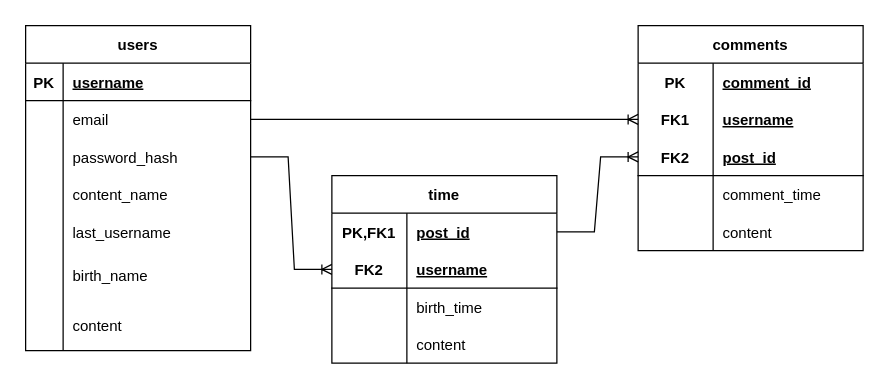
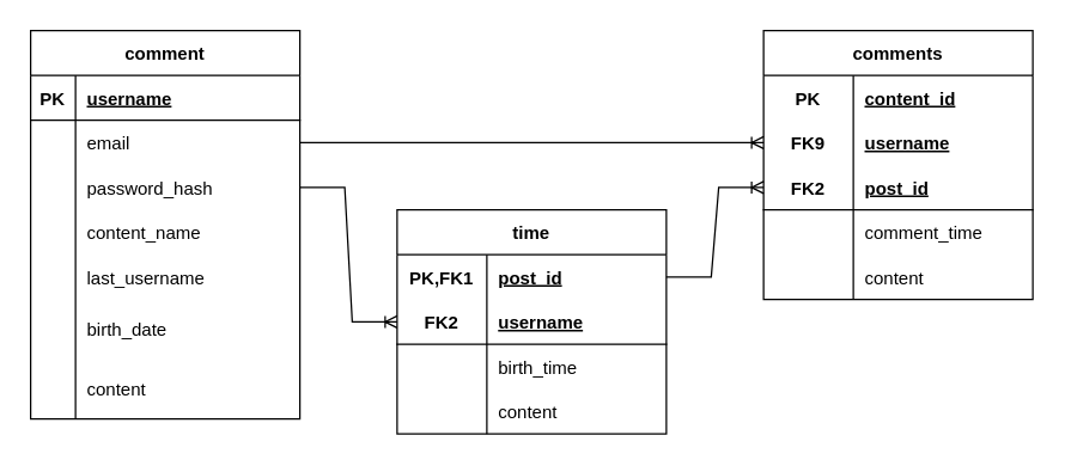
  <mxCell id="0" />
  <mxCell id="1" parent="0" />
- <mxCell id="2" value="users" style="shape=table;startSize=30;container=1;collapsible=1;childLayout=tableLayout;fixedRows=1;rowLines=0;fontStyle=1;align=center;resizeLast=1;" vertex="1" parent="1"><mxGeometry x="20" y="20" width="180" height="260" as="geometry" /></mxCell>
+ <mxCell id="2" value="comment" style="shape=table;startSize=30;container=1;collapsible=1;childLayout=tableLayout;fixedRows=1;rowLines=0;fontStyle=1;align=center;resizeLast=1;" vertex="1" parent="1"><mxGeometry x="20" y="20" width="180" height="260" as="geometry" /></mxCell>
  <mxCell id="3" value="" style="shape=tableRow;horizontal=0;startSize=0;swimlaneHead=0;swimlaneBody=0;fillColor=none;collapsible=0;dropTarget=0;points=[[0,0.5],[1,0.5]];portConstraint=eastwest;top=0;left=0;right=0;bottom=1;" vertex="1" parent="2"><mxGeometry y="30" width="180" height="30" as="geometry" /></mxCell>
  <mxCell id="4" value="PK" style="shape=partialRectangle;connectable=0;fillColor=none;top=0;left=0;bottom=0;right=0;fontStyle=1;overflow=hidden;" vertex="1" parent="3"><mxGeometry width="30" height="30" as="geometry"><mxRectangle width="30" height="30" as="alternateBounds" /></mxGeometry></mxCell>
  <mxCell id="5" value="username" style="shape=partialRectangle;connectable=0;fillColor=none;top=0;left=0;bottom=0;right=0;align=left;spacingLeft=6;fontStyle=5;overflow=hidden;" vertex="1" parent="3"><mxGeometry x="30" width="150" height="30" as="geometry"><mxRectangle width="150" height="30" as="alternateBounds" /></mxGeometry></mxCell>
  <mxCell id="6" value="" style="shape=tableRow;horizontal=0;startSize=0;swimlaneHead=0;swimlaneBody=0;fillColor=none;collapsible=0;dropTarget=0;points=[[0,0.5],[1,0.5]];portConstraint=eastwest;top=0;left=0;right=0;bottom=0;" vertex="1" parent="2"><mxGeometry y="60" width="180" height="30" as="geometry" /></mxCell>
  <mxCell id="7" value="" style="shape=partialRectangle;connectable=0;fillColor=none;top=0;left=0;bottom=0;right=0;editable=1;overflow=hidden;" vertex="1" parent="6"><mxGeometry width="30" height="30" as="geometry"><mxRectangle width="30" height="30" as="alternateBounds" /></mxGeometry></mxCell>
  <mxCell id="8" value="email" style="shape=partialRectangle;connectable=0;fillColor=none;top=0;left=0;bottom=0;right=0;align=left;spacingLeft=6;overflow=hidden;" vertex="1" parent="6"><mxGeometry x="30" width="150" height="30" as="geometry"><mxRectangle width="150" height="30" as="alternateBounds" /></mxGeometry></mxCell>
  <mxCell id="9" value="" style="shape=tableRow;horizontal=0;startSize=0;swimlaneHead=0;swimlaneBody=0;fillColor=none;collapsible=0;dropTarget=0;points=[[0,0.5],[1,0.5]];portConstraint=eastwest;top=0;left=0;right=0;bottom=0;" vertex="1" parent="2"><mxGeometry y="90" width="180" height="30" as="geometry" /></mxCell>
  <mxCell id="10" value="" style="shape=partialRectangle;connectable=0;fillColor=none;top=0;left=0;bottom=0;right=0;editable=1;overflow=hidden;" vertex="1" parent="9"><mxGeometry width="30" height="30" as="geometry"><mxRectangle width="30" height="30" as="alternateBounds" /></mxGeometry></mxCell>
  <mxCell id="11" value="password_hash" style="shape=partialRectangle;connectable=0;fillColor=none;top=0;left=0;bottom=0;right=0;align=left;spacingLeft=6;overflow=hidden;" vertex="1" parent="9"><mxGeometry x="30" width="150" height="30" as="geometry"><mxRectangle width="150" height="30" as="alternateBounds" /></mxGeometry></mxCell>
  <mxCell id="12" value="" style="shape=tableRow;horizontal=0;startSize=0;swimlaneHead=0;swimlaneBody=0;fillColor=none;collapsible=0;dropTarget=0;points=[[0,0.5],[1,0.5]];portConstraint=eastwest;top=0;left=0;right=0;bottom=0;" vertex="1" parent="2"><mxGeometry y="120" width="180" height="30" as="geometry" /></mxCell>
  <mxCell id="13" value="" style="shape=partialRectangle;connectable=0;fillColor=none;top=0;left=0;bottom=0;right=0;editable=1;overflow=hidden;" vertex="1" parent="12"><mxGeometry width="30" height="30" as="geometry"><mxRectangle width="30" height="30" as="alternateBounds" /></mxGeometry></mxCell>
  <mxCell id="14" value="content_name" style="shape=partialRectangle;connectable=0;fillColor=none;top=0;left=0;bottom=0;right=0;align=left;spacingLeft=6;overflow=hidden;" vertex="1" parent="12"><mxGeometry x="30" width="150" height="30" as="geometry"><mxRectangle width="150" height="30" as="alternateBounds" /></mxGeometry></mxCell>
  <mxCell id="15" style="shape=tableRow;horizontal=0;startSize=0;swimlaneHead=0;swimlaneBody=0;fillColor=none;collapsible=0;dropTarget=0;points=[[0,0.5],[1,0.5]];portConstraint=eastwest;top=0;left=0;right=0;bottom=0;" vertex="1" parent="2"><mxGeometry y="150" width="180" height="30" as="geometry" /></mxCell>
  <mxCell id="16" style="shape=partialRectangle;connectable=0;fillColor=none;top=0;left=0;bottom=0;right=0;editable=1;overflow=hidden;" vertex="1" parent="15"><mxGeometry width="30" height="30" as="geometry"><mxRectangle width="30" height="30" as="alternateBounds" /></mxGeometry></mxCell>
  <mxCell id="17" value="last_username" style="shape=partialRectangle;connectable=0;fillColor=none;top=0;left=0;bottom=0;right=0;align=left;spacingLeft=6;overflow=hidden;" vertex="1" parent="15"><mxGeometry x="30" width="150" height="30" as="geometry"><mxRectangle width="150" height="30" as="alternateBounds" /></mxGeometry></mxCell>
  <mxCell id="18" style="shape=tableRow;horizontal=0;startSize=0;swimlaneHead=0;swimlaneBody=0;fillColor=none;collapsible=0;dropTarget=0;points=[[0,0.5],[1,0.5]];portConstraint=eastwest;top=0;left=0;right=0;bottom=0;" vertex="1" parent="2"><mxGeometry y="180" width="180" height="40" as="geometry" /></mxCell>
  <mxCell id="19" style="shape=partialRectangle;connectable=0;fillColor=none;top=0;left=0;bottom=0;right=0;editable=1;overflow=hidden;" vertex="1" parent="18"><mxGeometry width="30" height="40" as="geometry"><mxRectangle width="30" height="40" as="alternateBounds" /></mxGeometry></mxCell>
- <mxCell id="20" value="birth_name" style="shape=partialRectangle;connectable=0;fillColor=none;top=0;left=0;bottom=0;right=0;align=left;spacingLeft=6;overflow=hidden;" vertex="1" parent="18"><mxGeometry x="30" width="150" height="40" as="geometry"><mxRectangle width="150" height="40" as="alternateBounds" /></mxGeometry></mxCell>
+ <mxCell id="20" value="birth_date" style="shape=partialRectangle;connectable=0;fillColor=none;top=0;left=0;bottom=0;right=0;align=left;spacingLeft=6;overflow=hidden;" vertex="1" parent="18"><mxGeometry x="30" width="150" height="40" as="geometry"><mxRectangle width="150" height="40" as="alternateBounds" /></mxGeometry></mxCell>
  <mxCell id="21" style="shape=tableRow;horizontal=0;startSize=0;swimlaneHead=0;swimlaneBody=0;fillColor=none;collapsible=0;dropTarget=0;points=[[0,0.5],[1,0.5]];portConstraint=eastwest;top=0;left=0;right=0;bottom=0;" vertex="1" parent="2"><mxGeometry y="220" width="180" height="40" as="geometry" /></mxCell>
  <mxCell id="22" style="shape=partialRectangle;connectable=0;fillColor=none;top=0;left=0;bottom=0;right=0;editable=1;overflow=hidden;" vertex="1" parent="21"><mxGeometry width="30" height="40" as="geometry"><mxRectangle width="30" height="40" as="alternateBounds" /></mxGeometry></mxCell>
  <mxCell id="23" value="content" style="shape=partialRectangle;connectable=0;fillColor=none;top=0;left=0;bottom=0;right=0;align=left;spacingLeft=6;overflow=hidden;" vertex="1" parent="21"><mxGeometry x="30" width="150" height="40" as="geometry"><mxRectangle width="150" height="40" as="alternateBounds" /></mxGeometry></mxCell>
  <mxCell id="24" value="time" style="shape=table;startSize=30;container=1;collapsible=1;childLayout=tableLayout;fixedRows=1;rowLines=0;fontStyle=1;align=center;resizeLast=1;" vertex="1" parent="1"><mxGeometry x="265" y="140" width="180" height="150" as="geometry" /></mxCell>
  <mxCell id="25" value="" style="shape=tableRow;horizontal=0;startSize=0;swimlaneHead=0;swimlaneBody=0;fillColor=none;collapsible=0;dropTarget=0;points=[[0,0.5],[1,0.5]];portConstraint=eastwest;top=0;left=0;right=0;bottom=0;" vertex="1" parent="24"><mxGeometry y="30" width="180" height="30" as="geometry" /></mxCell>
  <mxCell id="26" value="PK,FK1" style="shape=partialRectangle;connectable=0;fillColor=none;top=0;left=0;bottom=0;right=0;fontStyle=1;overflow=hidden;" vertex="1" parent="25"><mxGeometry width="60" height="30" as="geometry"><mxRectangle width="60" height="30" as="alternateBounds" /></mxGeometry></mxCell>
  <mxCell id="27" value="post_id" style="shape=partialRectangle;connectable=0;fillColor=none;top=0;left=0;bottom=0;right=0;align=left;spacingLeft=6;fontStyle=5;overflow=hidden;" vertex="1" parent="25"><mxGeometry x="60" width="120" height="30" as="geometry"><mxRectangle width="120" height="30" as="alternateBounds" /></mxGeometry></mxCell>
  <mxCell id="28" value="" style="shape=tableRow;horizontal=0;startSize=0;swimlaneHead=0;swimlaneBody=0;fillColor=none;collapsible=0;dropTarget=0;points=[[0,0.5],[1,0.5]];portConstraint=eastwest;top=0;left=0;right=0;bottom=1;" vertex="1" parent="24"><mxGeometry y="60" width="180" height="30" as="geometry" /></mxCell>
  <mxCell id="29" value="FK2" style="shape=partialRectangle;connectable=0;fillColor=none;top=0;left=0;bottom=0;right=0;fontStyle=1;overflow=hidden;" vertex="1" parent="28"><mxGeometry width="60" height="30" as="geometry"><mxRectangle width="60" height="30" as="alternateBounds" /></mxGeometry></mxCell>
  <mxCell id="30" value="username" style="shape=partialRectangle;connectable=0;fillColor=none;top=0;left=0;bottom=0;right=0;align=left;spacingLeft=6;fontStyle=5;overflow=hidden;" vertex="1" parent="28"><mxGeometry x="60" width="120" height="30" as="geometry"><mxRectangle width="120" height="30" as="alternateBounds" /></mxGeometry></mxCell>
  <mxCell id="31" value="" style="shape=tableRow;horizontal=0;startSize=0;swimlaneHead=0;swimlaneBody=0;fillColor=none;collapsible=0;dropTarget=0;points=[[0,0.5],[1,0.5]];portConstraint=eastwest;top=0;left=0;right=0;bottom=0;" vertex="1" parent="24"><mxGeometry y="90" width="180" height="30" as="geometry" /></mxCell>
  <mxCell id="32" value="" style="shape=partialRectangle;connectable=0;fillColor=none;top=0;left=0;bottom=0;right=0;editable=1;overflow=hidden;" vertex="1" parent="31"><mxGeometry width="60" height="30" as="geometry"><mxRectangle width="60" height="30" as="alternateBounds" /></mxGeometry></mxCell>
  <mxCell id="33" value="birth_time" style="shape=partialRectangle;connectable=0;fillColor=none;top=0;left=0;bottom=0;right=0;align=left;spacingLeft=6;overflow=hidden;" vertex="1" parent="31"><mxGeometry x="60" width="120" height="30" as="geometry"><mxRectangle width="120" height="30" as="alternateBounds" /></mxGeometry></mxCell>
  <mxCell id="34" value="" style="shape=tableRow;horizontal=0;startSize=0;swimlaneHead=0;swimlaneBody=0;fillColor=none;collapsible=0;dropTarget=0;points=[[0,0.5],[1,0.5]];portConstraint=eastwest;top=0;left=0;right=0;bottom=0;" vertex="1" parent="24"><mxGeometry y="120" width="180" height="30" as="geometry" /></mxCell>
  <mxCell id="35" value="" style="shape=partialRectangle;connectable=0;fillColor=none;top=0;left=0;bottom=0;right=0;editable=1;overflow=hidden;" vertex="1" parent="34"><mxGeometry width="60" height="30" as="geometry"><mxRectangle width="60" height="30" as="alternateBounds" /></mxGeometry></mxCell>
  <mxCell id="36" value="content" style="shape=partialRectangle;connectable=0;fillColor=none;top=0;left=0;bottom=0;right=0;align=left;spacingLeft=6;overflow=hidden;" vertex="1" parent="34"><mxGeometry x="60" width="120" height="30" as="geometry"><mxRectangle width="120" height="30" as="alternateBounds" /></mxGeometry></mxCell>
  <mxCell id="37" value="comments" style="shape=table;startSize=30;container=1;collapsible=1;childLayout=tableLayout;fixedRows=1;rowLines=0;fontStyle=1;align=center;resizeLast=1;" vertex="1" parent="1"><mxGeometry x="510" y="20" width="180" height="180" as="geometry" /></mxCell>
  <mxCell id="38" value="" style="shape=tableRow;horizontal=0;startSize=0;swimlaneHead=0;swimlaneBody=0;fillColor=none;collapsible=0;dropTarget=0;points=[[0,0.5],[1,0.5]];portConstraint=eastwest;top=0;left=0;right=0;bottom=0;" vertex="1" parent="37"><mxGeometry y="30" width="180" height="30" as="geometry" /></mxCell>
  <mxCell id="39" value="PK" style="shape=partialRectangle;connectable=0;fillColor=none;top=0;left=0;bottom=0;right=0;fontStyle=1;overflow=hidden;" vertex="1" parent="38"><mxGeometry width="60" height="30" as="geometry"><mxRectangle width="60" height="30" as="alternateBounds" /></mxGeometry></mxCell>
- <mxCell id="40" value="comment_id" style="shape=partialRectangle;connectable=0;fillColor=none;top=0;left=0;bottom=0;right=0;align=left;spacingLeft=6;fontStyle=5;overflow=hidden;" vertex="1" parent="38"><mxGeometry x="60" width="120" height="30" as="geometry"><mxRectangle width="120" height="30" as="alternateBounds" /></mxGeometry></mxCell>
+ <mxCell id="40" value="content_id" style="shape=partialRectangle;connectable=0;fillColor=none;top=0;left=0;bottom=0;right=0;align=left;spacingLeft=6;fontStyle=5;overflow=hidden;" vertex="1" parent="38"><mxGeometry x="60" width="120" height="30" as="geometry"><mxRectangle width="120" height="30" as="alternateBounds" /></mxGeometry></mxCell>
  <mxCell id="41" style="shape=tableRow;horizontal=0;startSize=0;swimlaneHead=0;swimlaneBody=0;fillColor=none;collapsible=0;dropTarget=0;points=[[0,0.5],[1,0.5]];portConstraint=eastwest;top=0;left=0;right=0;bottom=0;" vertex="1" parent="37"><mxGeometry y="60" width="180" height="30" as="geometry" /></mxCell>
- <mxCell id="42" value="FK1" style="shape=partialRectangle;connectable=0;fillColor=none;top=0;left=0;bottom=0;right=0;fontStyle=1;overflow=hidden;" vertex="1" parent="41"><mxGeometry width="60" height="30" as="geometry"><mxRectangle width="60" height="30" as="alternateBounds" /></mxGeometry></mxCell>
+ <mxCell id="42" value="FK9" style="shape=partialRectangle;connectable=0;fillColor=none;top=0;left=0;bottom=0;right=0;fontStyle=1;overflow=hidden;" vertex="1" parent="41"><mxGeometry width="60" height="30" as="geometry"><mxRectangle width="60" height="30" as="alternateBounds" /></mxGeometry></mxCell>
  <mxCell id="43" value="username" style="shape=partialRectangle;connectable=0;fillColor=none;top=0;left=0;bottom=0;right=0;align=left;spacingLeft=6;fontStyle=5;overflow=hidden;" vertex="1" parent="41"><mxGeometry x="60" width="120" height="30" as="geometry"><mxRectangle width="120" height="30" as="alternateBounds" /></mxGeometry></mxCell>
  <mxCell id="44" value="" style="shape=tableRow;horizontal=0;startSize=0;swimlaneHead=0;swimlaneBody=0;fillColor=none;collapsible=0;dropTarget=0;points=[[0,0.5],[1,0.5]];portConstraint=eastwest;top=0;left=0;right=0;bottom=1;" vertex="1" parent="37"><mxGeometry y="90" width="180" height="30" as="geometry" /></mxCell>
  <mxCell id="45" value="FK2" style="shape=partialRectangle;connectable=0;fillColor=none;top=0;left=0;bottom=0;right=0;fontStyle=1;overflow=hidden;" vertex="1" parent="44"><mxGeometry width="60" height="30" as="geometry"><mxRectangle width="60" height="30" as="alternateBounds" /></mxGeometry></mxCell>
  <mxCell id="46" value="post_id" style="shape=partialRectangle;connectable=0;fillColor=none;top=0;left=0;bottom=0;right=0;align=left;spacingLeft=6;fontStyle=5;overflow=hidden;" vertex="1" parent="44"><mxGeometry x="60" width="120" height="30" as="geometry"><mxRectangle width="120" height="30" as="alternateBounds" /></mxGeometry></mxCell>
  <mxCell id="47" value="" style="shape=tableRow;horizontal=0;startSize=0;swimlaneHead=0;swimlaneBody=0;fillColor=none;collapsible=0;dropTarget=0;points=[[0,0.5],[1,0.5]];portConstraint=eastwest;top=0;left=0;right=0;bottom=0;" vertex="1" parent="37"><mxGeometry y="120" width="180" height="30" as="geometry" /></mxCell>
  <mxCell id="48" value="" style="shape=partialRectangle;connectable=0;fillColor=none;top=0;left=0;bottom=0;right=0;editable=1;overflow=hidden;" vertex="1" parent="47"><mxGeometry width="60" height="30" as="geometry"><mxRectangle width="60" height="30" as="alternateBounds" /></mxGeometry></mxCell>
  <mxCell id="49" value="comment_time" style="shape=partialRectangle;connectable=0;fillColor=none;top=0;left=0;bottom=0;right=0;align=left;spacingLeft=6;overflow=hidden;" vertex="1" parent="47"><mxGeometry x="60" width="120" height="30" as="geometry"><mxRectangle width="120" height="30" as="alternateBounds" /></mxGeometry></mxCell>
  <mxCell id="50" value="" style="shape=tableRow;horizontal=0;startSize=0;swimlaneHead=0;swimlaneBody=0;fillColor=none;collapsible=0;dropTarget=0;points=[[0,0.5],[1,0.5]];portConstraint=eastwest;top=0;left=0;right=0;bottom=0;" vertex="1" parent="37"><mxGeometry y="150" width="180" height="30" as="geometry" /></mxCell>
  <mxCell id="51" value="" style="shape=partialRectangle;connectable=0;fillColor=none;top=0;left=0;bottom=0;right=0;editable=1;overflow=hidden;" vertex="1" parent="50"><mxGeometry width="60" height="30" as="geometry"><mxRectangle width="60" height="30" as="alternateBounds" /></mxGeometry></mxCell>
  <mxCell id="52" value="content" style="shape=partialRectangle;connectable=0;fillColor=none;top=0;left=0;bottom=0;right=0;align=left;spacingLeft=6;overflow=hidden;" vertex="1" parent="50"><mxGeometry x="60" width="120" height="30" as="geometry"><mxRectangle width="120" height="30" as="alternateBounds" /></mxGeometry></mxCell>
  <mxCell id="53" value="" style="edgeStyle=entityRelationEdgeStyle;fontSize=12;html=1;endArrow=ERoneToMany;rounded=0;entryX=0;entryY=0.5;entryDx=0;entryDy=0;exitX=1;exitY=0.5;exitDx=0;exitDy=0;" edge="1" parent="1" source="9" target="28"><mxGeometry width="100" height="100" relative="1" as="geometry"><mxPoint x="160" y="130" as="sourcePoint" /><mxPoint x="280" y="100" as="targetPoint" /></mxGeometry></mxCell>
  <mxCell id="54" value="" style="edgeStyle=entityRelationEdgeStyle;fontSize=12;html=1;endArrow=ERoneToMany;rounded=0;entryX=0;entryY=0.5;entryDx=0;entryDy=0;exitX=1;exitY=0.5;exitDx=0;exitDy=0;" edge="1" parent="1" source="25" target="44"><mxGeometry width="100" height="100" relative="1" as="geometry"><mxPoint x="440" y="140" as="sourcePoint" /><mxPoint x="550" y="80" as="targetPoint" /></mxGeometry></mxCell>
  <mxCell id="55" value="" style="edgeStyle=entityRelationEdgeStyle;fontSize=12;html=1;endArrow=ERoneToMany;rounded=0;exitX=1;exitY=0.5;exitDx=0;exitDy=0;entryX=0;entryY=0.5;entryDx=0;entryDy=0;" edge="1" parent="1" source="6" target="41"><mxGeometry width="100" height="100" relative="1" as="geometry"><mxPoint x="290" y="30" as="sourcePoint" /><mxPoint x="390" y="-70" as="targetPoint" /></mxGeometry></mxCell>
